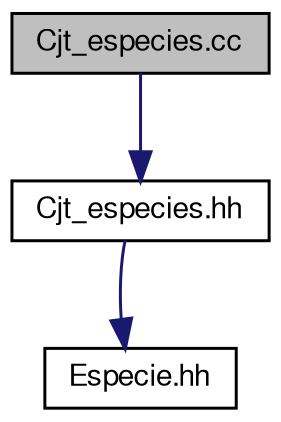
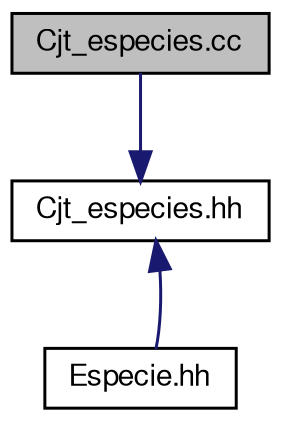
  digraph {
    node [color=black fillcolor=white fontname=FreeSans fontsize=10 shape=record style=filled]
    edge [color=midnightblue fontname=FreeSans fontsize=10 labelfontname=FreeSans labelfontsize=10 style=solid]
    n1 [fillcolor=grey75 fontcolor=black height=0.2 label="Cjt_especies.cc" width=0.4]
    n2 [height=0.2 label="Cjt_especies.hh" width=0.4]
    n3 [height=0.2 label="Especie.hh" width=0.4]
    n1 -> n2
-   n2 -> n3
+   n3 -> n2
  }
